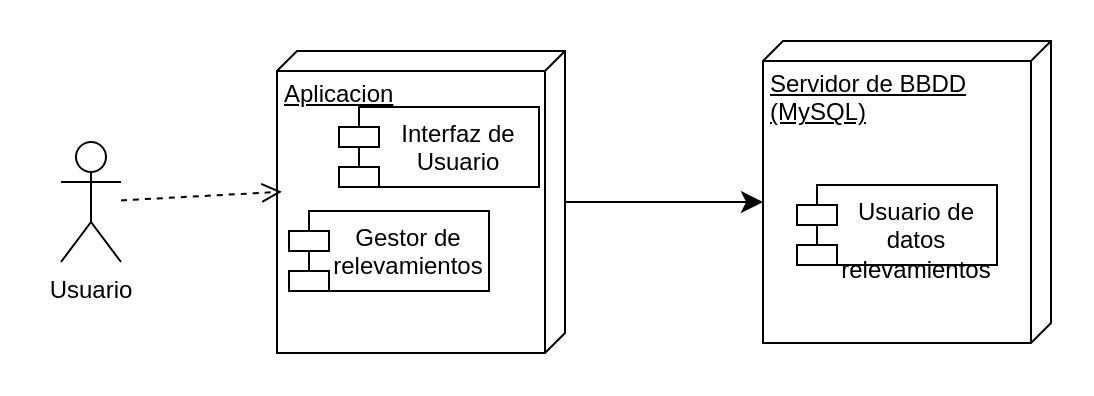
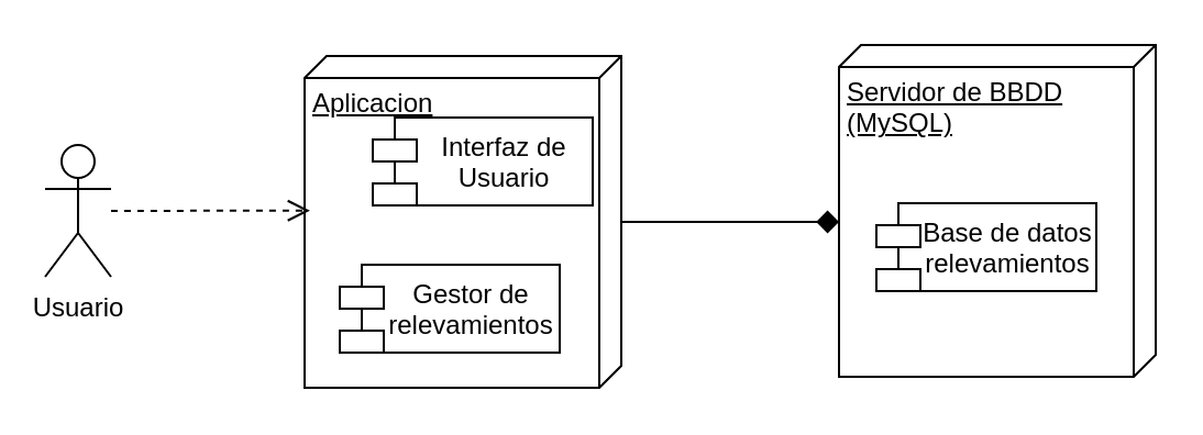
  <mxCell id="0" />
  <mxCell id="1" parent="0" />
  <mxCell id="2" value="Aplicacion" style="verticalAlign=top;align=left;spacingTop=8;spacingLeft=2;spacingRight=12;shape=cube;size=10;direction=south;fontStyle=4;html=1;whiteSpace=wrap;" vertex="1" parent="1"><mxGeometry x="138" y="25" width="144" height="151" as="geometry" /></mxCell>
  <mxCell id="3" value="Interfaz de Usuario" style="shape=module;align=left;spacingLeft=20;align=center;verticalAlign=top;whiteSpace=wrap;html=1;" vertex="1" parent="1"><mxGeometry x="169" y="53" width="100" height="40" as="geometry" /></mxCell>
- <mxCell id="4" value="Gestor de relevamientos" style="shape=module;align=left;spacingLeft=20;align=center;verticalAlign=top;whiteSpace=wrap;html=1;" vertex="1" parent="1"><mxGeometry x="144" y="105" width="100" height="40" as="geometry" /></mxCell>
- <mxCell id="5" value="Usuario" style="shape=umlActor;verticalLabelPosition=bottom;verticalAlign=top;html=1;" vertex="1" parent="1"><mxGeometry x="30" y="70.5" width="30" height="60" as="geometry" /></mxCell>
+ <mxCell id="4" value="Gestor de relevamientos" style="shape=module;align=left;spacingLeft=20;align=center;verticalAlign=top;whiteSpace=wrap;html=1;" vertex="1" parent="1"><mxGeometry x="154" y="120" width="100" height="40" as="geometry" /></mxCell>
+ <mxCell id="5" value="Usuario" style="shape=umlActor;verticalLabelPosition=bottom;verticalAlign=top;html=1;" vertex="1" parent="1"><mxGeometry x="20" y="65.5" width="30" height="60" as="geometry" /></mxCell>
  <mxCell id="6" style="edgeStyle=none;curved=1;rounded=0;orthogonalLoop=1;jettySize=auto;html=1;entryX=0.466;entryY=0.983;entryDx=0;entryDy=0;entryPerimeter=0;fontSize=12;startSize=8;endSize=8;dashed=1;endArrow=open;endFill=0;" edge="1" parent="1" source="5" target="2"><mxGeometry relative="1" as="geometry" /></mxCell>
  <mxCell id="7" value="Servidor de BBDD (MySQL)" style="verticalAlign=top;align=left;spacingTop=8;spacingLeft=2;spacingRight=12;shape=cube;size=10;direction=south;fontStyle=4;html=1;whiteSpace=wrap;" vertex="1" parent="1"><mxGeometry x="381" y="20" width="144" height="151" as="geometry" /></mxCell>
- <mxCell id="8" value="Usuario de datos relevamientos" style="shape=module;align=left;spacingLeft=20;align=center;verticalAlign=top;whiteSpace=wrap;html=1;" vertex="1" parent="1"><mxGeometry x="398" y="92" width="100" height="40" as="geometry" /></mxCell>
- <mxCell id="9" style="edgeStyle=none;curved=1;rounded=0;orthogonalLoop=1;jettySize=auto;html=1;entryX=0;entryY=0;entryDx=80.5;entryDy=144;entryPerimeter=0;fontSize=12;startSize=8;endSize=8;" edge="1" parent="1" source="2" target="7"><mxGeometry relative="1" as="geometry" /></mxCell>
+ <mxCell id="8" value="Base de datos relevamientos" style="shape=module;align=left;spacingLeft=20;align=center;verticalAlign=top;whiteSpace=wrap;html=1;" vertex="1" parent="1"><mxGeometry x="398" y="92" width="100" height="40" as="geometry" /></mxCell>
+ <mxCell id="9" style="edgeStyle=none;curved=1;rounded=0;orthogonalLoop=1;jettySize=auto;html=1;entryX=0;entryY=0;entryDx=80.5;entryDy=144;entryPerimeter=0;fontSize=12;startSize=8;endSize=8;endArrow=diamond;" edge="1" parent="1" source="2" target="7"><mxGeometry relative="1" as="geometry" /></mxCell>
